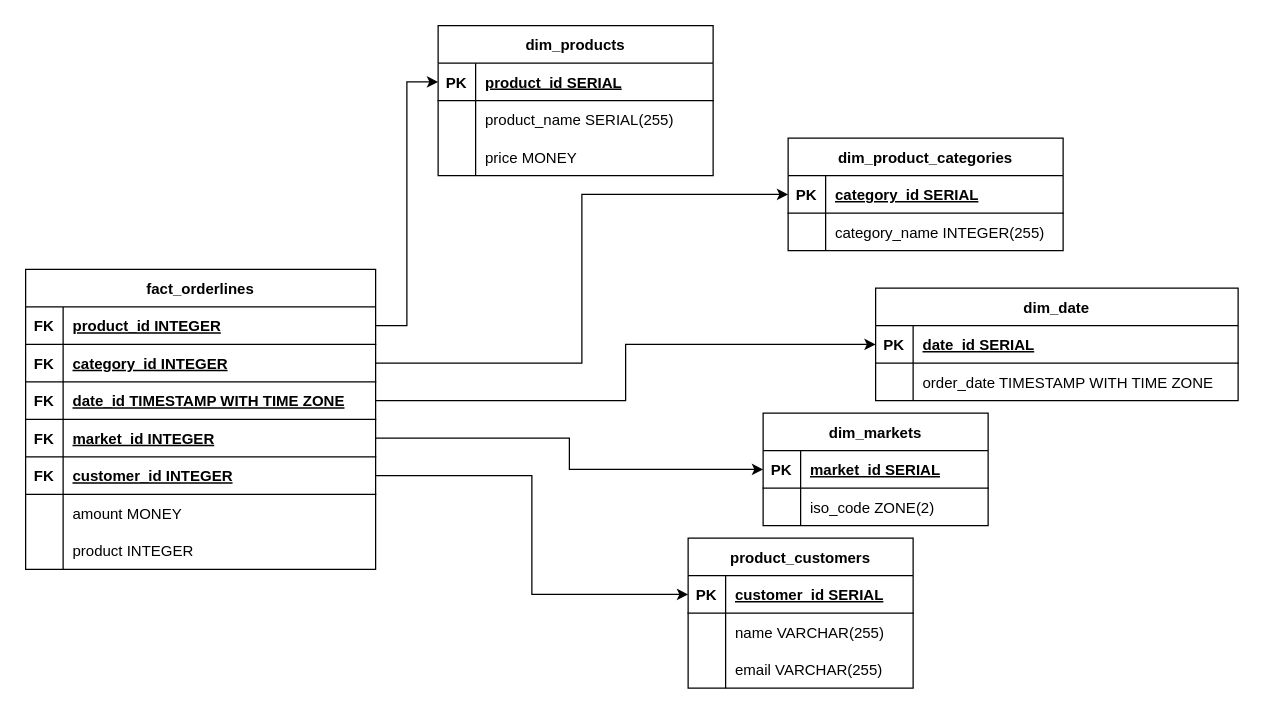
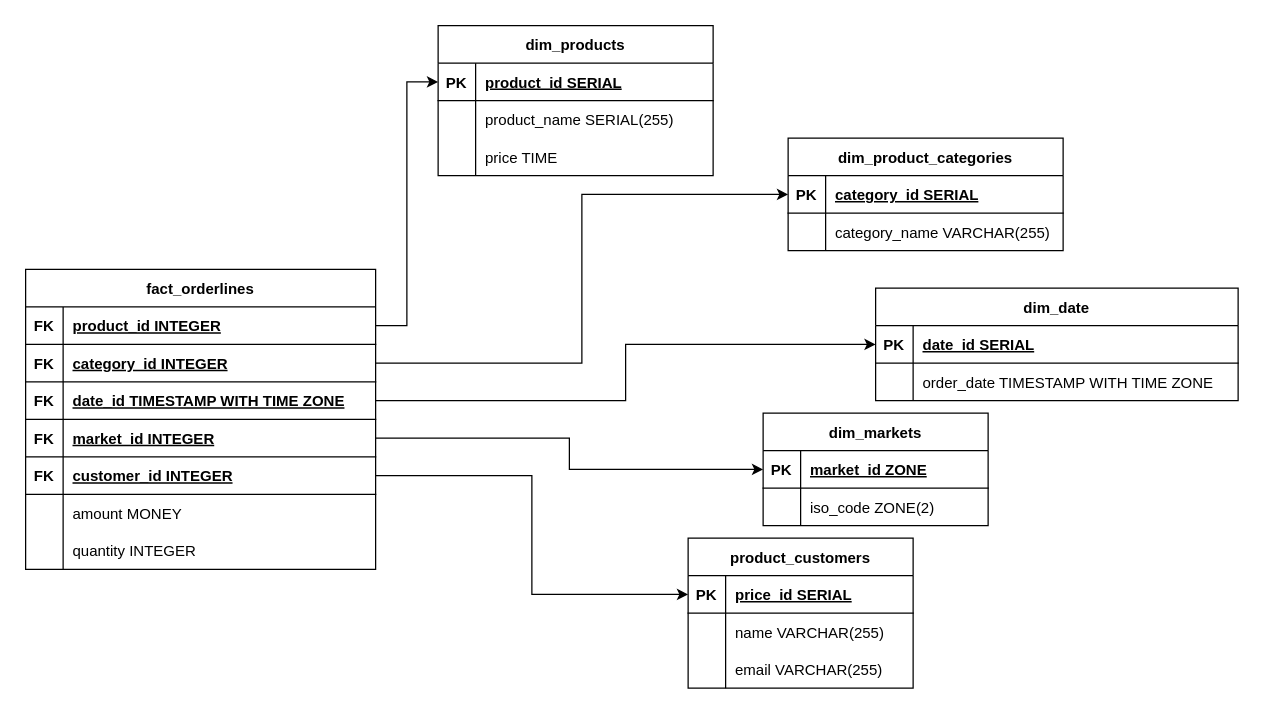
  <mxCell id="0" />
  <mxCell id="1" parent="0" />
  <mxCell id="2" value="fact_orderlines" style="shape=table;startSize=30;container=1;collapsible=1;childLayout=tableLayout;fixedRows=1;rowLines=0;fontStyle=1;align=center;resizeLast=1;" parent="1" vertex="1"><mxGeometry x="20" y="215" width="280" height="240" as="geometry" /></mxCell>
  <mxCell id="3" style="shape=tableRow;horizontal=0;startSize=0;swimlaneHead=0;swimlaneBody=0;fillColor=none;collapsible=0;dropTarget=0;points=[[0,0.5],[1,0.5]];portConstraint=eastwest;strokeColor=inherit;top=0;left=0;right=0;bottom=1;" parent="2" vertex="1"><mxGeometry y="30" width="280" height="30" as="geometry" /></mxCell>
  <mxCell id="4" value="FK" style="shape=partialRectangle;overflow=hidden;connectable=0;fillColor=none;strokeColor=inherit;top=0;left=0;bottom=0;right=0;fontStyle=1;" parent="3" vertex="1"><mxGeometry width="30" height="30" as="geometry"><mxRectangle width="30" height="30" as="alternateBounds" /></mxGeometry></mxCell>
  <mxCell id="5" value="product_id INTEGER" style="shape=partialRectangle;overflow=hidden;connectable=0;fillColor=none;align=left;strokeColor=inherit;top=0;left=0;bottom=0;right=0;spacingLeft=6;fontStyle=5;" parent="3" vertex="1"><mxGeometry x="30" width="250" height="30" as="geometry"><mxRectangle width="250" height="30" as="alternateBounds" /></mxGeometry></mxCell>
  <mxCell id="6" style="shape=tableRow;horizontal=0;startSize=0;swimlaneHead=0;swimlaneBody=0;fillColor=none;collapsible=0;dropTarget=0;points=[[0,0.5],[1,0.5]];portConstraint=eastwest;strokeColor=inherit;top=0;left=0;right=0;bottom=1;" parent="2" vertex="1"><mxGeometry y="60" width="280" height="30" as="geometry" /></mxCell>
  <mxCell id="7" value="FK" style="shape=partialRectangle;overflow=hidden;connectable=0;fillColor=none;strokeColor=inherit;top=0;left=0;bottom=0;right=0;fontStyle=1;" parent="6" vertex="1"><mxGeometry width="30" height="30" as="geometry"><mxRectangle width="30" height="30" as="alternateBounds" /></mxGeometry></mxCell>
  <mxCell id="8" value="category_id INTEGER" style="shape=partialRectangle;overflow=hidden;connectable=0;fillColor=none;align=left;strokeColor=inherit;top=0;left=0;bottom=0;right=0;spacingLeft=6;fontStyle=5;" parent="6" vertex="1"><mxGeometry x="30" width="250" height="30" as="geometry"><mxRectangle width="250" height="30" as="alternateBounds" /></mxGeometry></mxCell>
  <mxCell id="9" value="" style="shape=tableRow;horizontal=0;startSize=0;swimlaneHead=0;swimlaneBody=0;fillColor=none;collapsible=0;dropTarget=0;points=[[0,0.5],[1,0.5]];portConstraint=eastwest;strokeColor=inherit;top=0;left=0;right=0;bottom=1;" parent="2" vertex="1"><mxGeometry y="90" width="280" height="30" as="geometry" /></mxCell>
  <mxCell id="10" value="FK" style="shape=partialRectangle;overflow=hidden;connectable=0;fillColor=none;strokeColor=inherit;top=0;left=0;bottom=0;right=0;fontStyle=1;" parent="9" vertex="1"><mxGeometry width="30" height="30" as="geometry"><mxRectangle width="30" height="30" as="alternateBounds" /></mxGeometry></mxCell>
  <mxCell id="11" value="date_id TIMESTAMP WITH TIME ZONE" style="shape=partialRectangle;overflow=hidden;connectable=0;fillColor=none;align=left;strokeColor=inherit;top=0;left=0;bottom=0;right=0;spacingLeft=6;fontStyle=5;" parent="9" vertex="1"><mxGeometry x="30" width="250" height="30" as="geometry"><mxRectangle width="250" height="30" as="alternateBounds" /></mxGeometry></mxCell>
  <mxCell id="12" value="" style="shape=tableRow;horizontal=0;startSize=0;swimlaneHead=0;swimlaneBody=0;fillColor=none;collapsible=0;dropTarget=0;points=[[0,0.5],[1,0.5]];portConstraint=eastwest;strokeColor=inherit;top=0;left=0;right=0;bottom=1;" parent="2" vertex="1"><mxGeometry y="120" width="280" height="30" as="geometry" /></mxCell>
  <mxCell id="13" value="FK" style="shape=partialRectangle;overflow=hidden;connectable=0;fillColor=none;strokeColor=inherit;top=0;left=0;bottom=0;right=0;fontStyle=1;" parent="12" vertex="1"><mxGeometry width="30" height="30" as="geometry"><mxRectangle width="30" height="30" as="alternateBounds" /></mxGeometry></mxCell>
  <mxCell id="14" value="market_id INTEGER" style="shape=partialRectangle;overflow=hidden;connectable=0;fillColor=none;align=left;strokeColor=inherit;top=0;left=0;bottom=0;right=0;spacingLeft=6;fontStyle=5;" parent="12" vertex="1"><mxGeometry x="30" width="250" height="30" as="geometry"><mxRectangle width="250" height="30" as="alternateBounds" /></mxGeometry></mxCell>
  <mxCell id="15" value="" style="shape=tableRow;horizontal=0;startSize=0;swimlaneHead=0;swimlaneBody=0;fillColor=none;collapsible=0;dropTarget=0;points=[[0,0.5],[1,0.5]];portConstraint=eastwest;strokeColor=inherit;top=0;left=0;right=0;bottom=1;" parent="2" vertex="1"><mxGeometry y="150" width="280" height="30" as="geometry" /></mxCell>
  <mxCell id="16" value="FK" style="shape=partialRectangle;overflow=hidden;connectable=0;fillColor=none;strokeColor=inherit;top=0;left=0;bottom=0;right=0;fontStyle=1;" parent="15" vertex="1"><mxGeometry width="30" height="30" as="geometry"><mxRectangle width="30" height="30" as="alternateBounds" /></mxGeometry></mxCell>
  <mxCell id="17" value="customer_id INTEGER" style="shape=partialRectangle;overflow=hidden;connectable=0;fillColor=none;align=left;strokeColor=inherit;top=0;left=0;bottom=0;right=0;spacingLeft=6;fontStyle=5;" parent="15" vertex="1"><mxGeometry x="30" width="250" height="30" as="geometry"><mxRectangle width="250" height="30" as="alternateBounds" /></mxGeometry></mxCell>
  <mxCell id="18" value="" style="shape=tableRow;horizontal=0;startSize=0;swimlaneHead=0;swimlaneBody=0;fillColor=none;collapsible=0;dropTarget=0;points=[[0,0.5],[1,0.5]];portConstraint=eastwest;strokeColor=inherit;top=0;left=0;right=0;bottom=0;" parent="2" vertex="1"><mxGeometry y="180" width="280" height="30" as="geometry" /></mxCell>
  <mxCell id="19" value="" style="shape=partialRectangle;overflow=hidden;connectable=0;fillColor=none;strokeColor=inherit;top=0;left=0;bottom=0;right=0;" parent="18" vertex="1"><mxGeometry width="30" height="30" as="geometry"><mxRectangle width="30" height="30" as="alternateBounds" /></mxGeometry></mxCell>
  <mxCell id="20" value="amount MONEY" style="shape=partialRectangle;overflow=hidden;connectable=0;fillColor=none;align=left;strokeColor=inherit;top=0;left=0;bottom=0;right=0;spacingLeft=6;" parent="18" vertex="1"><mxGeometry x="30" width="250" height="30" as="geometry"><mxRectangle width="250" height="30" as="alternateBounds" /></mxGeometry></mxCell>
  <mxCell id="21" style="shape=tableRow;horizontal=0;startSize=0;swimlaneHead=0;swimlaneBody=0;fillColor=none;collapsible=0;dropTarget=0;points=[[0,0.5],[1,0.5]];portConstraint=eastwest;strokeColor=inherit;top=0;left=0;right=0;bottom=0;" parent="2" vertex="1"><mxGeometry y="210" width="280" height="30" as="geometry" /></mxCell>
  <mxCell id="22" style="shape=partialRectangle;overflow=hidden;connectable=0;fillColor=none;strokeColor=inherit;top=0;left=0;bottom=0;right=0;" parent="21" vertex="1"><mxGeometry width="30" height="30" as="geometry"><mxRectangle width="30" height="30" as="alternateBounds" /></mxGeometry></mxCell>
- <mxCell id="23" value="product INTEGER" style="shape=partialRectangle;overflow=hidden;connectable=0;fillColor=none;align=left;strokeColor=inherit;top=0;left=0;bottom=0;right=0;spacingLeft=6;" parent="21" vertex="1"><mxGeometry x="30" width="250" height="30" as="geometry"><mxRectangle width="250" height="30" as="alternateBounds" /></mxGeometry></mxCell>
+ <mxCell id="23" value="quantity INTEGER" style="shape=partialRectangle;overflow=hidden;connectable=0;fillColor=none;align=left;strokeColor=inherit;top=0;left=0;bottom=0;right=0;spacingLeft=6;" parent="21" vertex="1"><mxGeometry x="30" width="250" height="30" as="geometry"><mxRectangle width="250" height="30" as="alternateBounds" /></mxGeometry></mxCell>
  <mxCell id="24" value="dim_date" style="shape=table;startSize=30;container=1;collapsible=1;childLayout=tableLayout;fixedRows=1;rowLines=0;fontStyle=1;align=center;resizeLast=1;" parent="1" vertex="1"><mxGeometry x="700" y="230" width="290" height="90" as="geometry" /></mxCell>
  <mxCell id="25" value="" style="shape=tableRow;horizontal=0;startSize=0;swimlaneHead=0;swimlaneBody=0;fillColor=none;collapsible=0;dropTarget=0;points=[[0,0.5],[1,0.5]];portConstraint=eastwest;strokeColor=inherit;top=0;left=0;right=0;bottom=1;" parent="24" vertex="1"><mxGeometry y="30" width="290" height="30" as="geometry" /></mxCell>
  <mxCell id="26" value="PK" style="shape=partialRectangle;overflow=hidden;connectable=0;fillColor=none;strokeColor=inherit;top=0;left=0;bottom=0;right=0;fontStyle=1;" parent="25" vertex="1"><mxGeometry width="30" height="30" as="geometry"><mxRectangle width="30" height="30" as="alternateBounds" /></mxGeometry></mxCell>
  <mxCell id="27" value="date_id SERIAL " style="shape=partialRectangle;overflow=hidden;connectable=0;fillColor=none;align=left;strokeColor=inherit;top=0;left=0;bottom=0;right=0;spacingLeft=6;fontStyle=5;" parent="25" vertex="1"><mxGeometry x="30" width="260" height="30" as="geometry"><mxRectangle width="260" height="30" as="alternateBounds" /></mxGeometry></mxCell>
  <mxCell id="28" value="" style="shape=tableRow;horizontal=0;startSize=0;swimlaneHead=0;swimlaneBody=0;fillColor=none;collapsible=0;dropTarget=0;points=[[0,0.5],[1,0.5]];portConstraint=eastwest;strokeColor=inherit;top=0;left=0;right=0;bottom=0;" parent="24" vertex="1"><mxGeometry y="60" width="290" height="30" as="geometry" /></mxCell>
  <mxCell id="29" value="" style="shape=partialRectangle;overflow=hidden;connectable=0;fillColor=none;strokeColor=inherit;top=0;left=0;bottom=0;right=0;" parent="28" vertex="1"><mxGeometry width="30" height="30" as="geometry"><mxRectangle width="30" height="30" as="alternateBounds" /></mxGeometry></mxCell>
  <mxCell id="30" value="order_date TIMESTAMP WITH TIME ZONE" style="shape=partialRectangle;overflow=hidden;connectable=0;fillColor=none;align=left;strokeColor=inherit;top=0;left=0;bottom=0;right=0;spacingLeft=6;" parent="28" vertex="1"><mxGeometry x="30" width="260" height="30" as="geometry"><mxRectangle width="260" height="30" as="alternateBounds" /></mxGeometry></mxCell>
  <mxCell id="31" value="dim_products" style="shape=table;startSize=30;container=1;collapsible=1;childLayout=tableLayout;fixedRows=1;rowLines=0;fontStyle=1;align=center;resizeLast=1;" parent="1" vertex="1"><mxGeometry x="350" y="20" width="220" height="120" as="geometry" /></mxCell>
  <mxCell id="32" style="shape=tableRow;horizontal=0;startSize=0;swimlaneHead=0;swimlaneBody=0;fillColor=none;collapsible=0;dropTarget=0;points=[[0,0.5],[1,0.5]];portConstraint=eastwest;strokeColor=inherit;top=0;left=0;right=0;bottom=1;" parent="31" vertex="1"><mxGeometry y="30" width="220" height="30" as="geometry" /></mxCell>
  <mxCell id="33" value="PK" style="shape=partialRectangle;overflow=hidden;connectable=0;fillColor=none;strokeColor=inherit;top=0;left=0;bottom=0;right=0;fontStyle=1;" parent="32" vertex="1"><mxGeometry width="30" height="30" as="geometry"><mxRectangle width="30" height="30" as="alternateBounds" /></mxGeometry></mxCell>
  <mxCell id="34" value="product_id SERIAL" style="shape=partialRectangle;overflow=hidden;connectable=0;fillColor=none;align=left;strokeColor=inherit;top=0;left=0;bottom=0;right=0;spacingLeft=6;fontStyle=5;" parent="32" vertex="1"><mxGeometry x="30" width="190" height="30" as="geometry"><mxRectangle width="190" height="30" as="alternateBounds" /></mxGeometry></mxCell>
  <mxCell id="35" value="" style="shape=tableRow;horizontal=0;startSize=0;swimlaneHead=0;swimlaneBody=0;fillColor=none;collapsible=0;dropTarget=0;points=[[0,0.5],[1,0.5]];portConstraint=eastwest;strokeColor=inherit;top=0;left=0;right=0;bottom=0;" parent="31" vertex="1"><mxGeometry y="60" width="220" height="30" as="geometry" /></mxCell>
  <mxCell id="36" value="" style="shape=partialRectangle;overflow=hidden;connectable=0;fillColor=none;strokeColor=inherit;top=0;left=0;bottom=0;right=0;" parent="35" vertex="1"><mxGeometry width="30" height="30" as="geometry"><mxRectangle width="30" height="30" as="alternateBounds" /></mxGeometry></mxCell>
  <mxCell id="37" value="product_name SERIAL(255)" style="shape=partialRectangle;overflow=hidden;connectable=0;fillColor=none;align=left;strokeColor=inherit;top=0;left=0;bottom=0;right=0;spacingLeft=6;" parent="35" vertex="1"><mxGeometry x="30" width="190" height="30" as="geometry"><mxRectangle width="190" height="30" as="alternateBounds" /></mxGeometry></mxCell>
  <mxCell id="38" value="" style="shape=tableRow;horizontal=0;startSize=0;swimlaneHead=0;swimlaneBody=0;fillColor=none;collapsible=0;dropTarget=0;points=[[0,0.5],[1,0.5]];portConstraint=eastwest;strokeColor=inherit;top=0;left=0;right=0;bottom=0;" parent="31" vertex="1"><mxGeometry y="90" width="220" height="30" as="geometry" /></mxCell>
  <mxCell id="39" value="" style="shape=partialRectangle;overflow=hidden;connectable=0;fillColor=none;strokeColor=inherit;top=0;left=0;bottom=0;right=0;" parent="38" vertex="1"><mxGeometry width="30" height="30" as="geometry"><mxRectangle width="30" height="30" as="alternateBounds" /></mxGeometry></mxCell>
- <mxCell id="40" value="price MONEY" style="shape=partialRectangle;overflow=hidden;connectable=0;fillColor=none;align=left;strokeColor=inherit;top=0;left=0;bottom=0;right=0;spacingLeft=6;" parent="38" vertex="1"><mxGeometry x="30" width="190" height="30" as="geometry"><mxRectangle width="190" height="30" as="alternateBounds" /></mxGeometry></mxCell>
+ <mxCell id="40" value="price TIME" style="shape=partialRectangle;overflow=hidden;connectable=0;fillColor=none;align=left;strokeColor=inherit;top=0;left=0;bottom=0;right=0;spacingLeft=6;" parent="38" vertex="1"><mxGeometry x="30" width="190" height="30" as="geometry"><mxRectangle width="190" height="30" as="alternateBounds" /></mxGeometry></mxCell>
  <mxCell id="41" value="dim_product_categories" style="shape=table;startSize=30;container=1;collapsible=1;childLayout=tableLayout;fixedRows=1;rowLines=0;fontStyle=1;align=center;resizeLast=1;" parent="1" vertex="1"><mxGeometry x="630" y="110" width="220" height="90" as="geometry" /></mxCell>
  <mxCell id="42" value="" style="shape=tableRow;horizontal=0;startSize=0;swimlaneHead=0;swimlaneBody=0;fillColor=none;collapsible=0;dropTarget=0;points=[[0,0.5],[1,0.5]];portConstraint=eastwest;strokeColor=inherit;top=0;left=0;right=0;bottom=1;" parent="41" vertex="1"><mxGeometry y="30" width="220" height="30" as="geometry" /></mxCell>
  <mxCell id="43" value="PK" style="shape=partialRectangle;overflow=hidden;connectable=0;fillColor=none;strokeColor=inherit;top=0;left=0;bottom=0;right=0;fontStyle=1;" parent="42" vertex="1"><mxGeometry width="30" height="30" as="geometry"><mxRectangle width="30" height="30" as="alternateBounds" /></mxGeometry></mxCell>
  <mxCell id="44" value="category_id SERIAL " style="shape=partialRectangle;overflow=hidden;connectable=0;fillColor=none;align=left;strokeColor=inherit;top=0;left=0;bottom=0;right=0;spacingLeft=6;fontStyle=5;" parent="42" vertex="1"><mxGeometry x="30" width="190" height="30" as="geometry"><mxRectangle width="190" height="30" as="alternateBounds" /></mxGeometry></mxCell>
  <mxCell id="45" value="" style="shape=tableRow;horizontal=0;startSize=0;swimlaneHead=0;swimlaneBody=0;fillColor=none;collapsible=0;dropTarget=0;points=[[0,0.5],[1,0.5]];portConstraint=eastwest;strokeColor=inherit;top=0;left=0;right=0;bottom=0;" parent="41" vertex="1"><mxGeometry y="60" width="220" height="30" as="geometry" /></mxCell>
  <mxCell id="46" value="" style="shape=partialRectangle;overflow=hidden;connectable=0;fillColor=none;strokeColor=inherit;top=0;left=0;bottom=0;right=0;" parent="45" vertex="1"><mxGeometry width="30" height="30" as="geometry"><mxRectangle width="30" height="30" as="alternateBounds" /></mxGeometry></mxCell>
- <mxCell id="47" value="category_name INTEGER(255)" style="shape=partialRectangle;overflow=hidden;connectable=0;fillColor=none;align=left;strokeColor=inherit;top=0;left=0;bottom=0;right=0;spacingLeft=6;" parent="45" vertex="1"><mxGeometry x="30" width="190" height="30" as="geometry"><mxRectangle width="190" height="30" as="alternateBounds" /></mxGeometry></mxCell>
+ <mxCell id="47" value="category_name VARCHAR(255)" style="shape=partialRectangle;overflow=hidden;connectable=0;fillColor=none;align=left;strokeColor=inherit;top=0;left=0;bottom=0;right=0;spacingLeft=6;" parent="45" vertex="1"><mxGeometry x="30" width="190" height="30" as="geometry"><mxRectangle width="190" height="30" as="alternateBounds" /></mxGeometry></mxCell>
  <mxCell id="48" value="product_customers" style="shape=table;startSize=30;container=1;collapsible=1;childLayout=tableLayout;fixedRows=1;rowLines=0;fontStyle=1;align=center;resizeLast=1;" parent="1" vertex="1"><mxGeometry x="550" y="430" width="180" height="120" as="geometry" /></mxCell>
  <mxCell id="49" value="" style="shape=tableRow;horizontal=0;startSize=0;swimlaneHead=0;swimlaneBody=0;fillColor=none;collapsible=0;dropTarget=0;points=[[0,0.5],[1,0.5]];portConstraint=eastwest;strokeColor=inherit;top=0;left=0;right=0;bottom=1;" parent="48" vertex="1"><mxGeometry y="30" width="180" height="30" as="geometry" /></mxCell>
  <mxCell id="50" value="PK" style="shape=partialRectangle;overflow=hidden;connectable=0;fillColor=none;strokeColor=inherit;top=0;left=0;bottom=0;right=0;fontStyle=1;" parent="49" vertex="1"><mxGeometry width="30" height="30" as="geometry"><mxRectangle width="30" height="30" as="alternateBounds" /></mxGeometry></mxCell>
- <mxCell id="51" value="customer_id SERIAL " style="shape=partialRectangle;overflow=hidden;connectable=0;fillColor=none;align=left;strokeColor=inherit;top=0;left=0;bottom=0;right=0;spacingLeft=6;fontStyle=5;" parent="49" vertex="1"><mxGeometry x="30" width="150" height="30" as="geometry"><mxRectangle width="150" height="30" as="alternateBounds" /></mxGeometry></mxCell>
+ <mxCell id="51" value="price_id SERIAL " style="shape=partialRectangle;overflow=hidden;connectable=0;fillColor=none;align=left;strokeColor=inherit;top=0;left=0;bottom=0;right=0;spacingLeft=6;fontStyle=5;" parent="49" vertex="1"><mxGeometry x="30" width="150" height="30" as="geometry"><mxRectangle width="150" height="30" as="alternateBounds" /></mxGeometry></mxCell>
  <mxCell id="52" value="" style="shape=tableRow;horizontal=0;startSize=0;swimlaneHead=0;swimlaneBody=0;fillColor=none;collapsible=0;dropTarget=0;points=[[0,0.5],[1,0.5]];portConstraint=eastwest;strokeColor=inherit;top=0;left=0;right=0;bottom=0;" parent="48" vertex="1"><mxGeometry y="60" width="180" height="30" as="geometry" /></mxCell>
  <mxCell id="53" value="" style="shape=partialRectangle;overflow=hidden;connectable=0;fillColor=none;strokeColor=inherit;top=0;left=0;bottom=0;right=0;" parent="52" vertex="1"><mxGeometry width="30" height="30" as="geometry"><mxRectangle width="30" height="30" as="alternateBounds" /></mxGeometry></mxCell>
  <mxCell id="54" value="name VARCHAR(255)" style="shape=partialRectangle;overflow=hidden;connectable=0;fillColor=none;align=left;strokeColor=inherit;top=0;left=0;bottom=0;right=0;spacingLeft=6;" parent="52" vertex="1"><mxGeometry x="30" width="150" height="30" as="geometry"><mxRectangle width="150" height="30" as="alternateBounds" /></mxGeometry></mxCell>
  <mxCell id="55" value="" style="shape=tableRow;horizontal=0;startSize=0;swimlaneHead=0;swimlaneBody=0;fillColor=none;collapsible=0;dropTarget=0;points=[[0,0.5],[1,0.5]];portConstraint=eastwest;strokeColor=inherit;top=0;left=0;right=0;bottom=0;" parent="48" vertex="1"><mxGeometry y="90" width="180" height="30" as="geometry" /></mxCell>
  <mxCell id="56" value="" style="shape=partialRectangle;overflow=hidden;connectable=0;fillColor=none;strokeColor=inherit;top=0;left=0;bottom=0;right=0;" parent="55" vertex="1"><mxGeometry width="30" height="30" as="geometry"><mxRectangle width="30" height="30" as="alternateBounds" /></mxGeometry></mxCell>
  <mxCell id="57" value="email VARCHAR(255)" style="shape=partialRectangle;overflow=hidden;connectable=0;fillColor=none;align=left;strokeColor=inherit;top=0;left=0;bottom=0;right=0;spacingLeft=6;" parent="55" vertex="1"><mxGeometry x="30" width="150" height="30" as="geometry"><mxRectangle width="150" height="30" as="alternateBounds" /></mxGeometry></mxCell>
  <mxCell id="58" value="dim_markets" style="shape=table;startSize=30;container=1;collapsible=1;childLayout=tableLayout;fixedRows=1;rowLines=0;fontStyle=1;align=center;resizeLast=1;" parent="1" vertex="1"><mxGeometry x="610" y="330" width="180" height="90" as="geometry" /></mxCell>
  <mxCell id="59" value="" style="shape=tableRow;horizontal=0;startSize=0;swimlaneHead=0;swimlaneBody=0;fillColor=none;collapsible=0;dropTarget=0;points=[[0,0.5],[1,0.5]];portConstraint=eastwest;strokeColor=inherit;top=0;left=0;right=0;bottom=1;" parent="58" vertex="1"><mxGeometry y="30" width="180" height="30" as="geometry" /></mxCell>
  <mxCell id="60" value="PK" style="shape=partialRectangle;overflow=hidden;connectable=0;fillColor=none;strokeColor=inherit;top=0;left=0;bottom=0;right=0;fontStyle=1;" parent="59" vertex="1"><mxGeometry width="30" height="30" as="geometry"><mxRectangle width="30" height="30" as="alternateBounds" /></mxGeometry></mxCell>
- <mxCell id="61" value="market_id SERIAL " style="shape=partialRectangle;overflow=hidden;connectable=0;fillColor=none;align=left;strokeColor=inherit;top=0;left=0;bottom=0;right=0;spacingLeft=6;fontStyle=5;" parent="59" vertex="1"><mxGeometry x="30" width="150" height="30" as="geometry"><mxRectangle width="150" height="30" as="alternateBounds" /></mxGeometry></mxCell>
+ <mxCell id="61" value="market_id ZONE " style="shape=partialRectangle;overflow=hidden;connectable=0;fillColor=none;align=left;strokeColor=inherit;top=0;left=0;bottom=0;right=0;spacingLeft=6;fontStyle=5;" parent="59" vertex="1"><mxGeometry x="30" width="150" height="30" as="geometry"><mxRectangle width="150" height="30" as="alternateBounds" /></mxGeometry></mxCell>
  <mxCell id="62" value="" style="shape=tableRow;horizontal=0;startSize=0;swimlaneHead=0;swimlaneBody=0;fillColor=none;collapsible=0;dropTarget=0;points=[[0,0.5],[1,0.5]];portConstraint=eastwest;strokeColor=inherit;top=0;left=0;right=0;bottom=0;" parent="58" vertex="1"><mxGeometry y="60" width="180" height="30" as="geometry" /></mxCell>
  <mxCell id="63" value="" style="shape=partialRectangle;overflow=hidden;connectable=0;fillColor=none;strokeColor=inherit;top=0;left=0;bottom=0;right=0;" parent="62" vertex="1"><mxGeometry width="30" height="30" as="geometry"><mxRectangle width="30" height="30" as="alternateBounds" /></mxGeometry></mxCell>
  <mxCell id="64" value="iso_code ZONE(2)" style="shape=partialRectangle;overflow=hidden;connectable=0;fillColor=none;align=left;strokeColor=inherit;top=0;left=0;bottom=0;right=0;spacingLeft=6;" parent="62" vertex="1"><mxGeometry x="30" width="150" height="30" as="geometry"><mxRectangle width="150" height="30" as="alternateBounds" /></mxGeometry></mxCell>
  <mxCell id="65" style="edgeStyle=orthogonalEdgeStyle;rounded=0;orthogonalLoop=1;jettySize=auto;html=1;" parent="1" source="12" target="59" edge="1"><mxGeometry relative="1" as="geometry" /></mxCell>
  <mxCell id="66" style="edgeStyle=orthogonalEdgeStyle;rounded=0;orthogonalLoop=1;jettySize=auto;html=1;" parent="1" source="15" target="49" edge="1"><mxGeometry relative="1" as="geometry" /></mxCell>
  <mxCell id="67" style="edgeStyle=orthogonalEdgeStyle;rounded=0;orthogonalLoop=1;jettySize=auto;html=1;" parent="1" source="3" target="32" edge="1"><mxGeometry relative="1" as="geometry" /></mxCell>
  <mxCell id="68" style="edgeStyle=orthogonalEdgeStyle;rounded=0;orthogonalLoop=1;jettySize=auto;html=1;entryX=0;entryY=0.5;entryDx=0;entryDy=0;" parent="1" source="9" target="25" edge="1"><mxGeometry relative="1" as="geometry" /></mxCell>
  <mxCell id="69" style="edgeStyle=orthogonalEdgeStyle;rounded=0;orthogonalLoop=1;jettySize=auto;html=1;" parent="1" source="6" target="42" edge="1"><mxGeometry relative="1" as="geometry" /></mxCell>
